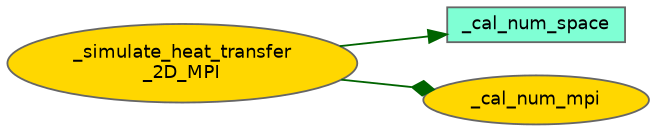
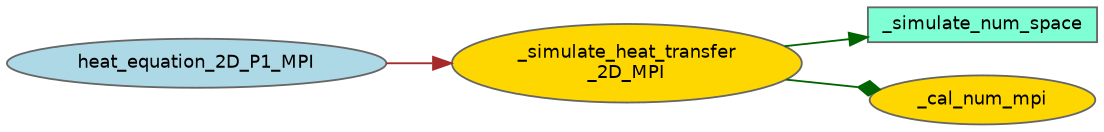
  digraph {
    rankdir=LR
    node [color=grey40 fillcolor=gold fontname=Helvetica fontsize=10 shape=ellipse style=filled]
    edge [arrowhead=normal color=darkgreen fontname=Helvetica fontsize=10 labelfontname=Helvetica labelfontsize=10 style=solid]
+   n1 [color=gray40 fillcolor=lightblue fontcolor=black height=0.2 label=heat_equation_2D_P1_MPI width=0.4]
    n2 [height=0.2 label="_simulate_heat_transfer\l_2D_MPI" width=0.4]
-   n3 [fillcolor=aquamarine height=0.2 label=_cal_num_space shape=box width=0.4]
+   n3 [fillcolor=aquamarine height=0.2 label=_simulate_num_space shape=box width=0.4]
    n4 [height=0.2 label=_cal_num_mpi width=0.4]
+   n1 -> n2 [color=brown]
    n2 -> n3
    n2 -> n4 [arrowhead=diamond]
  }
